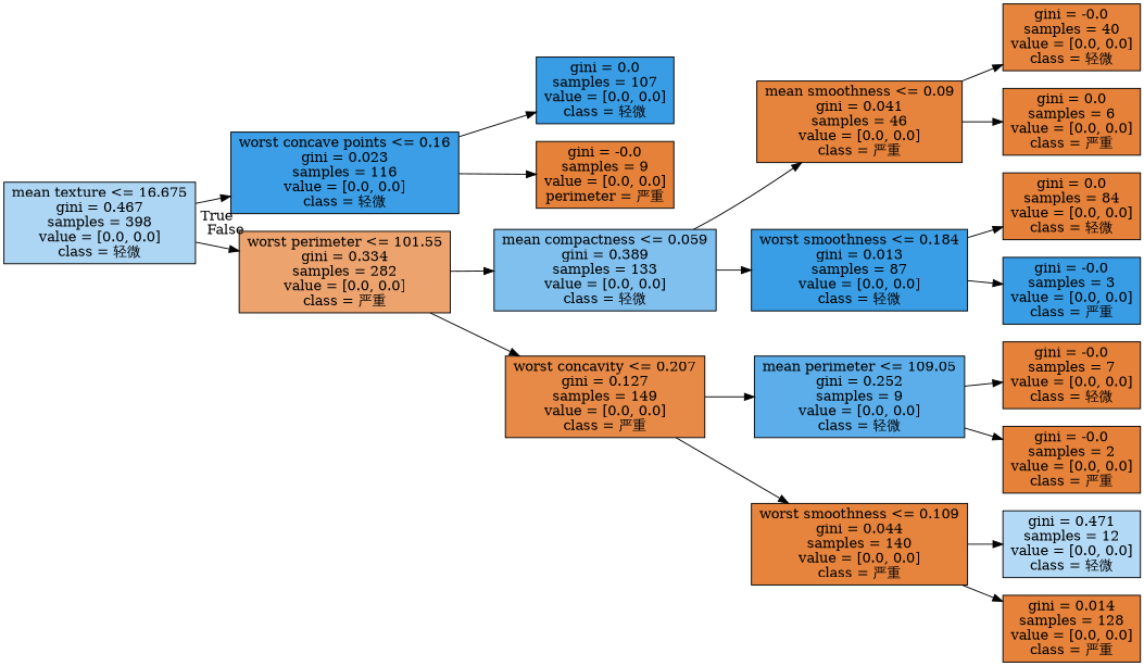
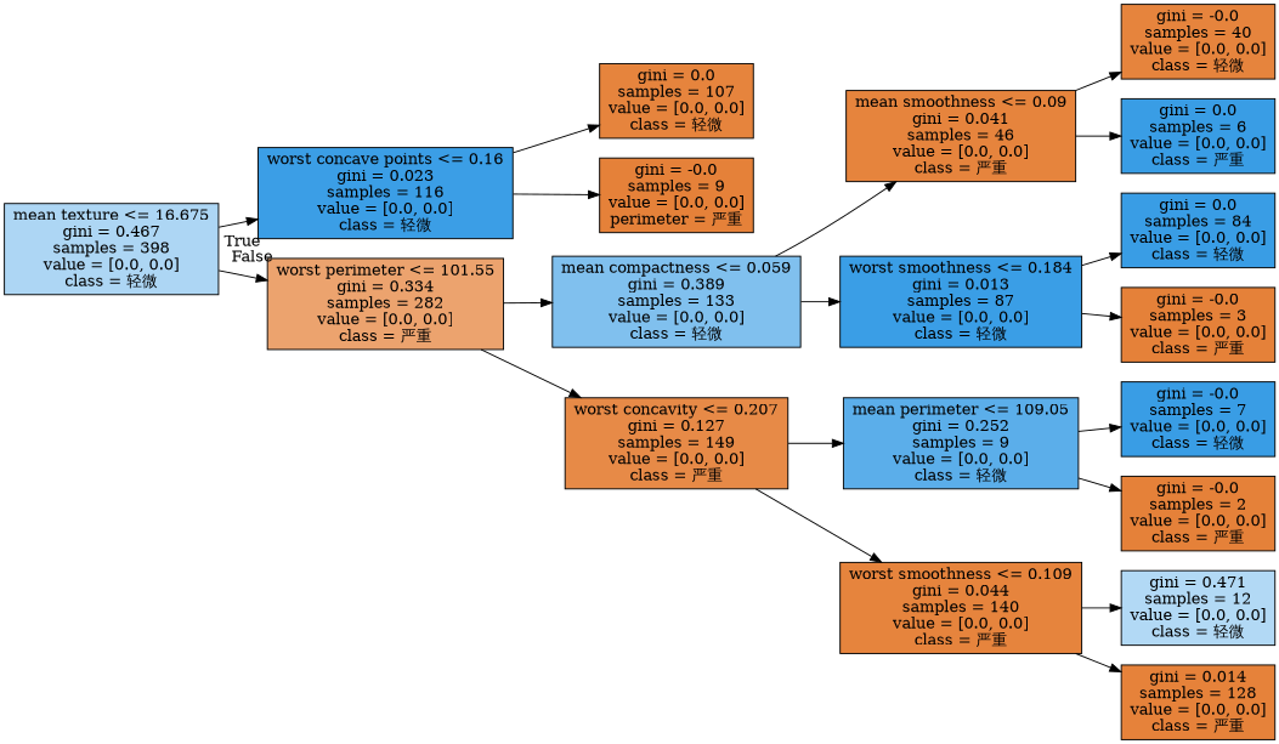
  digraph {
    rankdir=LR
    node [color=black fillcolor="#e58139ff" shape=box style=filled]
    n1 [fillcolor="#399de569" label="mean texture <= 16.675\ngini = 0.467\nsamples = 398\nvalue = [0.0, 0.0]\nclass = 轻微"]
    n2 [fillcolor="#399de5fc" label="worst concave points <= 0.16\ngini = 0.023\nsamples = 116\nvalue = [0.0, 0.0]\nclass = 轻微"]
    n3 [fillcolor="#e58139ba" label="worst perimeter <= 101.55\ngini = 0.334\nsamples = 282\nvalue = [0.0, 0.0]\nclass = 严重"]
-   n4 [fillcolor="#399de5ff" label="gini = 0.0\nsamples = 107\nvalue = [0.0, 0.0]\nclass = 轻微"]
+   n4 [fillcolor="#e58139f9" label="gini = 0.0\nsamples = 107\nvalue = [0.0, 0.0]\nclass = 轻微"]
    n5 [label="gini = -0.0\nsamples = 9\nvalue = [0.0, 0.0]\nperimeter = 严重"]
    n6 [fillcolor="#399de5a3" label="mean compactness <= 0.059\ngini = 0.389\nsamples = 133\nvalue = [0.0, 0.0]\nclass = 轻微"]
    n7 [fillcolor="#e58139ec" label="worst concavity <= 0.207\ngini = 0.127\nsamples = 149\nvalue = [0.0, 0.0]\nclass = 严重"]
    n8 [fillcolor="#e58139f9" label="mean smoothness <= 0.09\ngini = 0.041\nsamples = 46\nvalue = [0.0, 0.0]\nclass = 严重"]
    n9 [fillcolor="#399de5fd" label="worst smoothness <= 0.184\ngini = 0.013\nsamples = 87\nvalue = [0.0, 0.0]\nclass = 轻微"]
    n10 [fillcolor="#399de5d3" label="mean perimeter <= 109.05\ngini = 0.252\nsamples = 9\nvalue = [0.0, 0.0]\nclass = 轻微"]
    n11 [fillcolor="#e58139f9" label="worst smoothness <= 0.109\ngini = 0.044\nsamples = 140\nvalue = [0.0, 0.0]\nclass = 严重"]
    n12 [fillcolor="#e58139f9" label="gini = -0.0\nsamples = 40\nvalue = [0.0, 0.0]\nclass = 轻微"]
-   n13 [label="gini = 0.0\nsamples = 6\nvalue = [0.0, 0.0]\nclass = 严重"]
-   n14 [label="gini = 0.0\nsamples = 84\nvalue = [0.0, 0.0]\nclass = 轻微"]
-   n15 [fillcolor="#399de5ff" label="gini = -0.0\nsamples = 3\nvalue = [0.0, 0.0]\nclass = 严重"]
-   n16 [label="gini = -0.0\nsamples = 7\nvalue = [0.0, 0.0]\nclass = 轻微"]
+   n13 [fillcolor="#399de5ff" label="gini = 0.0\nsamples = 6\nvalue = [0.0, 0.0]\nclass = 严重"]
+   n14 [fillcolor="#399de5ff" label="gini = 0.0\nsamples = 84\nvalue = [0.0, 0.0]\nclass = 轻微"]
+   n15 [label="gini = -0.0\nsamples = 3\nvalue = [0.0, 0.0]\nclass = 严重"]
+   n16 [fillcolor="#399de5ff" label="gini = -0.0\nsamples = 7\nvalue = [0.0, 0.0]\nclass = 轻微"]
    n17 [label="gini = -0.0\nsamples = 2\nvalue = [0.0, 0.0]\nclass = 严重"]
    n18 [fillcolor="#399de562" label="gini = 0.471\nsamples = 12\nvalue = [0.0, 0.0]\nclass = 轻微"]
    n19 [fillcolor="#e58139fd" label="gini = 0.014\nsamples = 128\nvalue = [0.0, 0.0]\nclass = 严重"]
    n1 -> n2 [headlabel=True labelangle=45 labeldistance=2.5]
    n1 -> n3 [headlabel=False labelangle=-45 labeldistance=2.5]
    n2 -> n4
    n2 -> n5
    n3 -> n6
    n3 -> n7
    n6 -> n8
    n6 -> n9
    n7 -> n10
    n7 -> n11
    n8 -> n12
    n8 -> n13
    n9 -> n14
    n9 -> n15
    n10 -> n16
    n10 -> n17
    n11 -> n18
    n11 -> n19
  }
